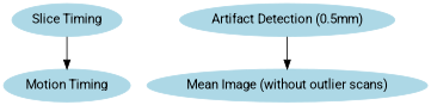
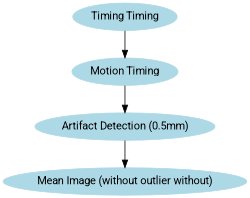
  digraph {
    fontname=Roboto
    node [color=lightblue fillcolor=lightblue fontname=Roboto style=filled]
    edge [fontname=Roboto]
-   n1 [label="Slice Timing"]
+   n1 [label="Timing Timing"]
    n2 [label="Motion Timing"]
    n3 [label="Artifact Detection (0.5mm)"]
-   n4 [label="Mean Image (without outlier scans)"]
+   n4 [label="Mean Image (without outlier without)"]
    n1 -> n2
+   n2 -> n3
    n3 -> n4
  }
